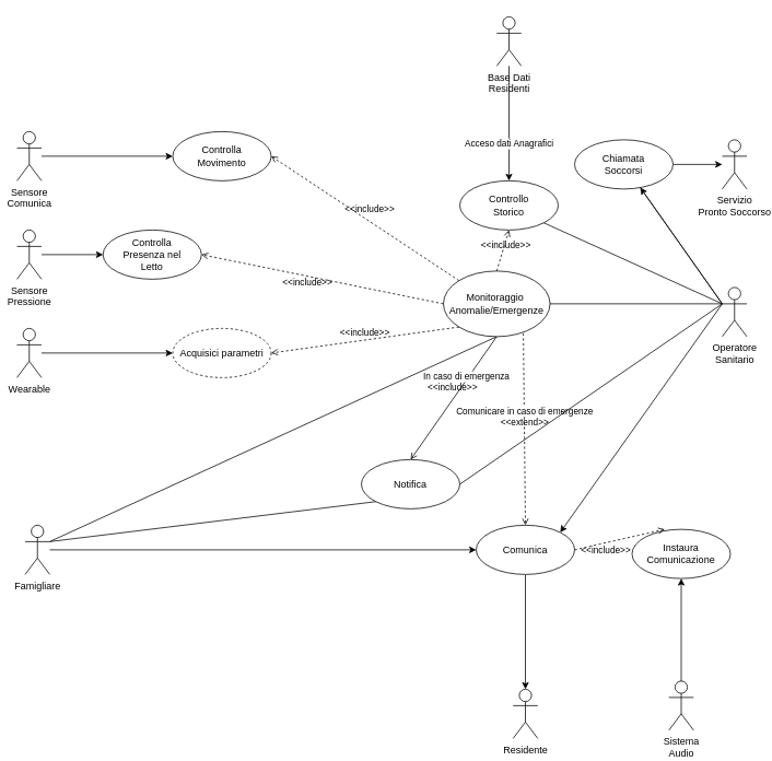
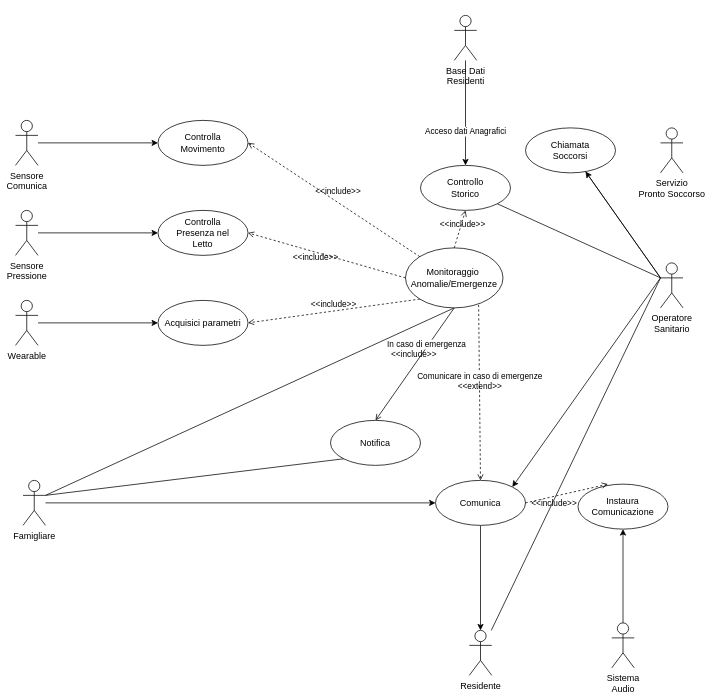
  <mxCell id="0" />
  <mxCell id="1" parent="0" />
  <mxCell id="2" style="edgeStyle=none;rounded=0;orthogonalLoop=1;jettySize=auto;html=1;entryX=0.5;entryY=1;entryDx=0;entryDy=0;endArrow=none;endFill=0;startArrow=classic;startFill=1;" parent="1" source="3" target="25" edge="1"><mxGeometry relative="1" as="geometry" /></mxCell>
  <mxCell id="3" value="Residente" style="shape=umlActor;verticalLabelPosition=bottom;verticalAlign=top;html=1;outlineConnect=0;" parent="1" vertex="1"><mxGeometry x="625" y="840" width="30" height="60" as="geometry" /></mxCell>
  <mxCell id="4" style="edgeStyle=none;rounded=0;orthogonalLoop=1;jettySize=auto;html=1;entryX=0;entryY=0.5;entryDx=0;entryDy=0;endArrow=classic;endFill=1;" parent="1" source="6" target="25" edge="1"><mxGeometry relative="1" as="geometry" /></mxCell>
  <mxCell id="5" style="edgeStyle=none;rounded=0;orthogonalLoop=1;jettySize=auto;html=1;entryX=0.5;entryY=1;entryDx=0;entryDy=0;startArrow=none;startFill=0;endArrow=none;endFill=0;exitX=1;exitY=0.333;exitDx=0;exitDy=0;exitPerimeter=0;" parent="1" target="27" edge="1" source="6"><mxGeometry relative="1" as="geometry"><mxPoint x="780" y="730" as="sourcePoint" /></mxGeometry></mxCell>
  <mxCell id="6" value="&lt;div&gt;Famigliare&lt;/div&gt;&lt;div&gt;&lt;br&gt;&lt;/div&gt;" style="shape=umlActor;verticalLabelPosition=bottom;verticalAlign=top;html=1;outlineConnect=0;" parent="1" vertex="1"><mxGeometry x="30" y="640" width="30" height="60" as="geometry" /></mxCell>
  <mxCell id="7" style="edgeStyle=none;rounded=0;orthogonalLoop=1;jettySize=auto;html=1;entryX=1;entryY=0;entryDx=0;entryDy=0;endArrow=classic;endFill=1;exitX=0;exitY=0.333;exitDx=0;exitDy=0;exitPerimeter=0;" parent="1" source="10" target="25" edge="1"><mxGeometry relative="1" as="geometry"><mxPoint x="780" y="370" as="sourcePoint" /></mxGeometry></mxCell>
- <mxCell id="8" style="edgeStyle=none;rounded=0;orthogonalLoop=1;jettySize=auto;html=1;entryX=1;entryY=0.5;entryDx=0;entryDy=0;startArrow=none;startFill=0;endArrow=none;endFill=0;exitX=0;exitY=0.333;exitDx=0;exitDy=0;exitPerimeter=0;" parent="1" source="10" target="27" edge="1"><mxGeometry relative="1" as="geometry"><mxPoint x="770" y="440" as="sourcePoint" /></mxGeometry></mxCell>
+ <mxCell id="8" style="edgeStyle=none;rounded=0;orthogonalLoop=1;jettySize=auto;html=1;startArrow=none;startFill=0;endArrow=none;endFill=0;exitX=0;exitY=0.333;exitDx=0;exitDy=0;exitPerimeter=0;" parent="1" source="10" target="3" edge="1"><mxGeometry relative="1" as="geometry"><mxPoint x="770" y="440" as="sourcePoint" /></mxGeometry></mxCell>
  <mxCell id="9" value="" style="edgeStyle=none;rounded=0;orthogonalLoop=1;jettySize=auto;html=1;startArrow=none;startFill=0;endArrow=classic;endFill=1;exitX=0;exitY=0.333;exitDx=0;exitDy=0;exitPerimeter=0;" parent="1" source="10" target="37" edge="1"><mxGeometry relative="1" as="geometry" /></mxCell>
  <mxCell id="10" value="&lt;div&gt;Operatore&lt;/div&gt;&lt;div&gt;Sanitario&lt;br&gt;&lt;/div&gt;" style="shape=umlActor;verticalLabelPosition=bottom;verticalAlign=top;html=1;outlineConnect=0;" parent="1" vertex="1"><mxGeometry x="880" y="350" width="30" height="60" as="geometry" /></mxCell>
  <mxCell id="11" value="" style="edgeStyle=orthogonalEdgeStyle;rounded=0;orthogonalLoop=1;jettySize=auto;html=1;" parent="1" source="12" target="23" edge="1"><mxGeometry relative="1" as="geometry" /></mxCell>
  <mxCell id="12" value="&lt;div&gt;Sensore&lt;/div&gt;&lt;div&gt;Comunica&lt;br&gt;&lt;/div&gt;" style="shape=umlActor;verticalLabelPosition=bottom;verticalAlign=top;html=1;outlineConnect=0;" parent="1" vertex="1"><mxGeometry x="20" y="160" width="30" height="60" as="geometry" /></mxCell>
  <mxCell id="13" value="" style="edgeStyle=orthogonalEdgeStyle;rounded=0;orthogonalLoop=1;jettySize=auto;html=1;" parent="1" source="14" target="24" edge="1"><mxGeometry relative="1" as="geometry" /></mxCell>
  <mxCell id="14" value="&lt;div&gt;Sensore&lt;/div&gt;&lt;div&gt;Pressione&lt;br&gt;&lt;/div&gt;" style="shape=umlActor;verticalLabelPosition=bottom;verticalAlign=top;html=1;outlineConnect=0;" parent="1" vertex="1"><mxGeometry x="20" y="280" width="30" height="60" as="geometry" /></mxCell>
  <mxCell id="15" value="&lt;div&gt;Sistema&lt;/div&gt;&lt;div&gt;Audio&lt;br&gt;&lt;/div&gt;" style="shape=umlActor;verticalLabelPosition=bottom;verticalAlign=top;html=1;outlineConnect=0;" parent="1" vertex="1"><mxGeometry x="815" y="830" width="30" height="60" as="geometry" /></mxCell>
- <mxCell id="16" style="edgeStyle=none;rounded=0;orthogonalLoop=1;jettySize=auto;html=1;startArrow=classic;startFill=1;endArrow=none;endFill=0;" parent="1" source="17" target="37" edge="1"><mxGeometry relative="1" as="geometry" /></mxCell>
  <mxCell id="17" value="&lt;div&gt;Servizio&lt;/div&gt;&lt;div&gt;Pronto Soccorso&lt;br&gt;&lt;/div&gt;" style="shape=umlActor;verticalLabelPosition=bottom;verticalAlign=top;html=1;outlineConnect=0;" parent="1" vertex="1"><mxGeometry x="880" y="170" width="30" height="60" as="geometry" /></mxCell>
  <mxCell id="18" style="edgeStyle=none;rounded=0;orthogonalLoop=1;jettySize=auto;html=1;startArrow=none;startFill=0;endArrow=classic;endFill=1;" parent="1" source="20" target="31" edge="1"><mxGeometry relative="1" as="geometry" /></mxCell>
  <mxCell id="19" value="Acceso dati Anagrafici" style="edgeLabel;html=1;align=center;verticalAlign=middle;resizable=0;points=[];" vertex="1" connectable="0" parent="18"><mxGeometry x="0.34" y="-1" relative="1" as="geometry"><mxPoint as="offset" /></mxGeometry></mxCell>
  <mxCell id="20" value="&lt;div&gt;Base Dati&lt;/div&gt;&lt;div&gt;Residenti&lt;br&gt;&lt;/div&gt;" style="shape=umlActor;verticalLabelPosition=bottom;verticalAlign=top;html=1;outlineConnect=0;" parent="1" vertex="1"><mxGeometry x="605" y="20" width="30" height="60" as="geometry" /></mxCell>
  <mxCell id="21" value="" style="edgeStyle=none;rounded=0;orthogonalLoop=1;jettySize=auto;html=1;startArrow=none;startFill=0;endArrow=classic;endFill=1;" parent="1" source="22" target="26" edge="1"><mxGeometry relative="1" as="geometry" /></mxCell>
  <mxCell id="22" value="&lt;div&gt;&lt;span style=&quot;background-color: initial;&quot;&gt;Wearable&lt;/span&gt;&lt;/div&gt;&lt;div&gt;&lt;br&gt;&lt;/div&gt;" style="shape=umlActor;verticalLabelPosition=bottom;verticalAlign=top;html=1;outlineConnect=0;" parent="1" vertex="1"><mxGeometry x="20" y="400" width="30" height="60" as="geometry" /></mxCell>
  <mxCell id="23" value="&lt;div&gt;Controlla&lt;/div&gt;&lt;div&gt;Movimento&lt;br&gt;&lt;/div&gt;" style="ellipse;whiteSpace=wrap;html=1;verticalAlign=middle;" parent="1" vertex="1"><mxGeometry x="210" y="160" width="120" height="60" as="geometry" /></mxCell>
- <mxCell id="24" value="&lt;div&gt;Controlla&lt;br&gt;&lt;/div&gt;&lt;div&gt;Presenza nel&lt;/div&gt;&lt;div&gt;Letto&lt;br&gt;&lt;/div&gt;" style="ellipse;whiteSpace=wrap;html=1;verticalAlign=middle;" parent="1" vertex="1"><mxGeometry x="125" y="280" width="120" height="60" as="geometry" /></mxCell>
+ <mxCell id="24" value="&lt;div&gt;Controlla&lt;br&gt;&lt;/div&gt;&lt;div&gt;Presenza nel&lt;/div&gt;&lt;div&gt;Letto&lt;br&gt;&lt;/div&gt;" style="ellipse;whiteSpace=wrap;html=1;verticalAlign=middle;" parent="1" vertex="1"><mxGeometry x="210" y="280" width="120" height="60" as="geometry" /></mxCell>
  <mxCell id="25" value="&lt;div&gt;Comunica&lt;/div&gt;" style="ellipse;whiteSpace=wrap;html=1;verticalAlign=middle;" parent="1" vertex="1"><mxGeometry x="580" y="640" width="120" height="60" as="geometry" /></mxCell>
- <mxCell id="26" value="Acquisici parametri" style="ellipse;whiteSpace=wrap;html=1;verticalAlign=middle;dashed=1;" parent="1" vertex="1"><mxGeometry x="210" y="400" width="120" height="60" as="geometry" /></mxCell>
+ <mxCell id="26" value="Acquisici parametri" style="ellipse;whiteSpace=wrap;html=1;verticalAlign=middle;" parent="1" vertex="1"><mxGeometry x="210" y="400" width="120" height="60" as="geometry" /></mxCell>
  <mxCell id="27" value="&lt;div&gt;Monitoraggio&amp;nbsp; Anomalie/Emergenze&lt;br&gt;&lt;/div&gt;" style="ellipse;whiteSpace=wrap;html=1;" parent="1" vertex="1"><mxGeometry x="540" y="330" width="130" height="80" as="geometry" /></mxCell>
  <mxCell id="28" value="&amp;lt;&amp;lt;include&amp;gt;&amp;gt;" style="html=1;verticalAlign=bottom;labelBackgroundColor=none;endArrow=open;endFill=0;dashed=1;rounded=0;exitX=0;exitY=0;exitDx=0;exitDy=0;entryX=1;entryY=0.5;entryDx=0;entryDy=0;" parent="1" source="27" target="23" edge="1"><mxGeometry x="-0.024" y="-4" width="160" relative="1" as="geometry"><mxPoint x="440" y="220" as="sourcePoint" /><mxPoint x="600" y="220" as="targetPoint" /><mxPoint as="offset" /></mxGeometry></mxCell>
  <mxCell id="29" value="&amp;lt;&amp;lt;include&amp;gt;&amp;gt;" style="html=1;verticalAlign=bottom;labelBackgroundColor=none;endArrow=open;endFill=0;dashed=1;rounded=0;exitX=0;exitY=0.5;exitDx=0;exitDy=0;entryX=1;entryY=0.5;entryDx=0;entryDy=0;" parent="1" source="27" target="24" edge="1"><mxGeometry x="0.1" y="16" width="160" relative="1" as="geometry"><mxPoint x="510" y="340" as="sourcePoint" /><mxPoint x="360" y="140" as="targetPoint" /><mxPoint as="offset" /></mxGeometry></mxCell>
  <mxCell id="30" value="&amp;lt;&amp;lt;include&amp;gt;&amp;gt;" style="html=1;verticalAlign=bottom;labelBackgroundColor=none;endArrow=open;endFill=0;dashed=1;rounded=0;exitX=0;exitY=1;exitDx=0;exitDy=0;entryX=1;entryY=0.5;entryDx=0;entryDy=0;" parent="1" source="27" target="26" edge="1"><mxGeometry width="160" relative="1" as="geometry"><mxPoint x="520" y="350" as="sourcePoint" /><mxPoint x="370" y="150" as="targetPoint" /></mxGeometry></mxCell>
  <mxCell id="31" value="&lt;div&gt;Controllo&lt;/div&gt;&lt;div&gt;Storico&lt;br&gt;&lt;/div&gt;" style="ellipse;whiteSpace=wrap;html=1;verticalAlign=middle;" parent="1" vertex="1"><mxGeometry x="560" y="220" width="120" height="60" as="geometry" /></mxCell>
  <mxCell id="32" value="&amp;lt;&amp;lt;extend&amp;gt;&amp;gt;" style="html=1;verticalAlign=bottom;labelBackgroundColor=none;endArrow=open;endFill=0;dashed=1;rounded=0;entryX=0.5;entryY=0;entryDx=0;entryDy=0;exitX=0.75;exitY=0.95;exitDx=0;exitDy=0;exitPerimeter=0;" edge="1" parent="1" source="27" target="25"><mxGeometry width="160" relative="1" as="geometry"><mxPoint x="552.426" y="351.716" as="sourcePoint" /><mxPoint x="570" y="260" as="targetPoint" /></mxGeometry></mxCell>
  <mxCell id="33" value="Comunicare in caso di emergenze" style="edgeLabel;html=1;align=center;verticalAlign=middle;resizable=0;points=[];" vertex="1" connectable="0" parent="32"><mxGeometry x="-0.19" relative="1" as="geometry"><mxPoint as="offset" /></mxGeometry></mxCell>
  <mxCell id="34" value="&lt;div&gt;Instaura&lt;/div&gt;&lt;div&gt;Comunicazione&lt;/div&gt;" style="ellipse;whiteSpace=wrap;html=1;verticalAlign=middle;" vertex="1" parent="1"><mxGeometry x="770" y="645" width="120" height="60" as="geometry" /></mxCell>
  <mxCell id="35" value="&amp;lt;&amp;lt;include&amp;gt;&amp;gt;" style="html=1;verticalAlign=bottom;labelBackgroundColor=none;endArrow=open;endFill=0;dashed=1;rounded=0;exitX=1;exitY=0.5;exitDx=0;exitDy=0;entryX=0.333;entryY=0;entryDx=0;entryDy=0;entryPerimeter=0;" edge="1" parent="1" source="25" target="34"><mxGeometry x="-0.381" y="-18" width="160" relative="1" as="geometry"><mxPoint x="390" y="630" as="sourcePoint" /><mxPoint x="240" y="430" as="targetPoint" /><mxPoint as="offset" /></mxGeometry></mxCell>
  <mxCell id="36" style="edgeStyle=none;rounded=0;orthogonalLoop=1;jettySize=auto;html=1;entryX=0.5;entryY=1;entryDx=0;entryDy=0;endArrow=classic;endFill=1;exitX=0.5;exitY=0;exitDx=0;exitDy=0;exitPerimeter=0;" edge="1" parent="1" source="15" target="34"><mxGeometry relative="1" as="geometry"><mxPoint x="790" y="740" as="sourcePoint" /><mxPoint x="490" y="740" as="targetPoint" /></mxGeometry></mxCell>
  <mxCell id="37" value="&lt;div&gt;Chiamata&lt;/div&gt;&lt;div&gt;Soccorsi&lt;br&gt;&lt;/div&gt;" style="ellipse;whiteSpace=wrap;html=1;verticalAlign=middle;" parent="1" vertex="1"><mxGeometry x="700" y="170" width="120" height="60" as="geometry" /></mxCell>
  <mxCell id="38" value="" style="edgeStyle=none;rounded=0;orthogonalLoop=1;jettySize=auto;html=1;startArrow=none;startFill=0;endArrow=none;endFill=1;exitX=0;exitY=0.333;exitDx=0;exitDy=0;exitPerimeter=0;" edge="1" parent="1" source="10" target="37"><mxGeometry relative="1" as="geometry"><mxPoint x="780" y="440" as="sourcePoint" /><Array as="points" /><mxPoint x="644.109" y="159.159" as="targetPoint" /></mxGeometry></mxCell>
  <mxCell id="39" value="&amp;lt;&amp;lt;include&amp;gt;&amp;gt;" style="html=1;verticalAlign=bottom;labelBackgroundColor=none;endArrow=open;endFill=0;dashed=1;rounded=0;entryX=0.5;entryY=1;entryDx=0;entryDy=0;exitX=0.5;exitY=0;exitDx=0;exitDy=0;" edge="1" parent="1" source="27" target="31"><mxGeometry x="-0.024" y="-4" width="160" relative="1" as="geometry"><mxPoint x="605" y="320" as="sourcePoint" /><mxPoint x="360" y="140" as="targetPoint" /><mxPoint as="offset" /></mxGeometry></mxCell>
  <mxCell id="40" value="" style="edgeStyle=none;rounded=0;orthogonalLoop=1;jettySize=auto;html=1;startArrow=none;startFill=0;endArrow=none;endFill=1;entryX=1;entryY=1;entryDx=0;entryDy=0;exitX=0;exitY=0.333;exitDx=0;exitDy=0;exitPerimeter=0;" edge="1" parent="1" source="10" target="31"><mxGeometry relative="1" as="geometry"><mxPoint x="780" y="440" as="sourcePoint" /><Array as="points" /><mxPoint x="718.485" y="199.698" as="targetPoint" /></mxGeometry></mxCell>
  <mxCell id="41" value="&lt;div&gt;Notifica&lt;/div&gt;" style="ellipse;whiteSpace=wrap;html=1;verticalAlign=middle;" vertex="1" parent="1"><mxGeometry x="440" y="560" width="120" height="60" as="geometry" /></mxCell>
  <mxCell id="42" value="&amp;lt;&amp;lt;include&amp;gt;&amp;gt;" style="html=1;verticalAlign=bottom;labelBackgroundColor=none;endArrow=open;endFill=0;dashed=0;rounded=0;exitX=0.5;exitY=1;exitDx=0;exitDy=0;entryX=0.5;entryY=0;entryDx=0;entryDy=0;" edge="1" parent="1" source="27" target="41"><mxGeometry x="-0.024" y="-4" width="160" relative="1" as="geometry"><mxPoint x="638.79" y="339.04" as="sourcePoint" /><mxPoint x="690" y="230" as="targetPoint" /><mxPoint as="offset" /></mxGeometry></mxCell>
  <mxCell id="43" value="In caso di emergenza" style="edgeLabel;html=1;align=center;verticalAlign=middle;resizable=0;points=[];" vertex="1" connectable="0" parent="42"><mxGeometry x="-0.337" y="-3" relative="1" as="geometry"><mxPoint as="offset" /></mxGeometry></mxCell>
- <mxCell id="44" style="edgeStyle=none;rounded=0;orthogonalLoop=1;jettySize=auto;html=1;entryX=1;entryY=0.5;entryDx=0;entryDy=0;startArrow=none;startFill=0;endArrow=none;endFill=0;exitX=0;exitY=0.333;exitDx=0;exitDy=0;exitPerimeter=0;" edge="1" parent="1" source="10" target="41"><mxGeometry relative="1" as="geometry"><mxPoint x="890" y="380" as="sourcePoint" /><mxPoint x="680" y="380" as="targetPoint" /></mxGeometry></mxCell>
  <mxCell id="45" style="edgeStyle=none;rounded=0;orthogonalLoop=1;jettySize=auto;html=1;entryX=0;entryY=1;entryDx=0;entryDy=0;startArrow=none;startFill=0;endArrow=none;endFill=0;exitX=1;exitY=0.333;exitDx=0;exitDy=0;exitPerimeter=0;" edge="1" parent="1" source="6" target="41"><mxGeometry relative="1" as="geometry"><mxPoint x="890" y="420" as="sourcePoint" /><mxPoint x="595" y="210" as="targetPoint" /></mxGeometry></mxCell>
